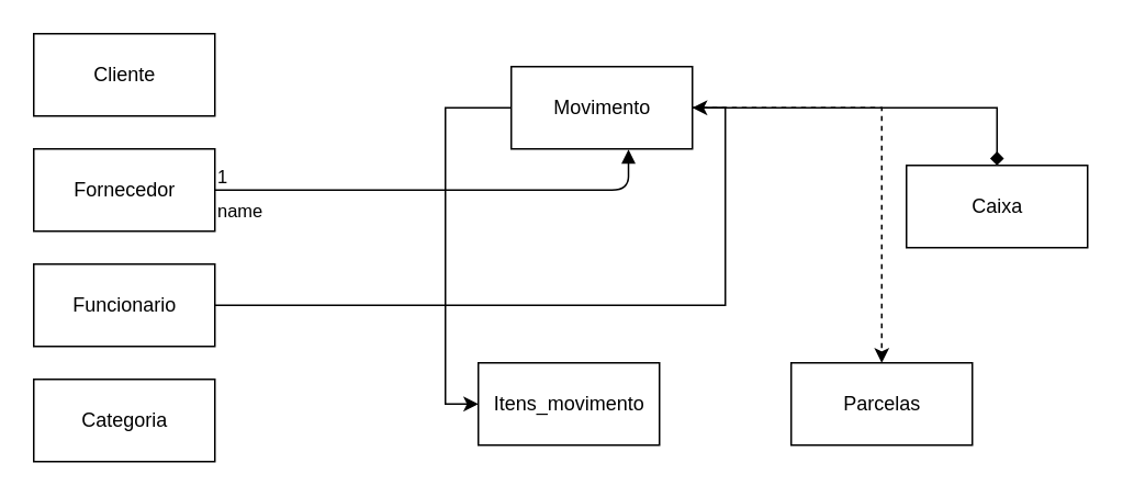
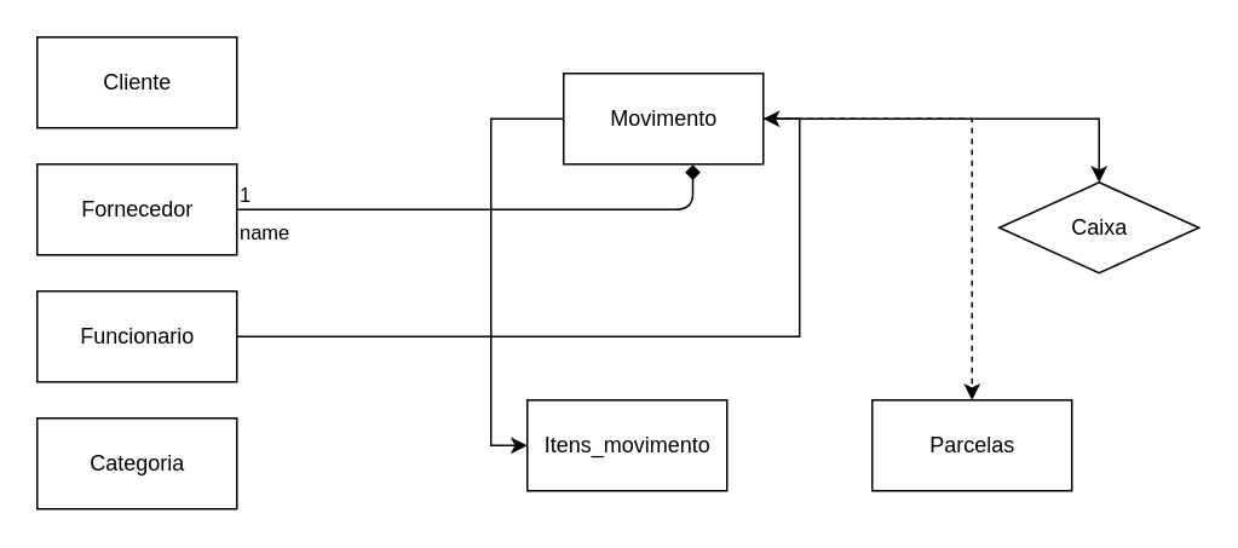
  <mxCell id="0" />
  <mxCell id="1" parent="0" />
  <mxCell id="2" value="Cliente" style="html=1;" vertex="1" parent="1"><mxGeometry x="20" y="20" width="110" height="50" as="geometry" /></mxCell>
  <mxCell id="3" value="Fornecedor" style="html=1;" vertex="1" parent="1"><mxGeometry x="20" y="90" width="110" height="50" as="geometry" /></mxCell>
  <mxCell id="4" style="edgeStyle=orthogonalEdgeStyle;rounded=0;orthogonalLoop=1;jettySize=auto;html=1;entryX=1;entryY=0.5;entryDx=0;entryDy=0;" edge="1" parent="1" source="5" target="10"><mxGeometry relative="1" as="geometry" /></mxCell>
  <mxCell id="5" value="Funcionario" style="html=1;" vertex="1" parent="1"><mxGeometry x="20" y="160" width="110" height="50" as="geometry" /></mxCell>
  <mxCell id="6" value="Categoria" style="html=1;" vertex="1" parent="1"><mxGeometry x="20" y="230" width="110" height="50" as="geometry" /></mxCell>
- <mxCell id="7" style="edgeStyle=orthogonalEdgeStyle;rounded=0;orthogonalLoop=1;jettySize=auto;html=1;endArrow=diamond;" edge="1" parent="1" source="10" target="13"><mxGeometry relative="1" as="geometry" /></mxCell>
+ <mxCell id="7" style="edgeStyle=orthogonalEdgeStyle;rounded=0;orthogonalLoop=1;jettySize=auto;html=1;" edge="1" parent="1" source="10" target="13"><mxGeometry relative="1" as="geometry" /></mxCell>
  <mxCell id="8" style="edgeStyle=orthogonalEdgeStyle;rounded=0;orthogonalLoop=1;jettySize=auto;html=1;entryX=0;entryY=0.5;entryDx=0;entryDy=0;exitX=0;exitY=0.5;exitDx=0;exitDy=0;" edge="1" parent="1" source="10" target="14"><mxGeometry relative="1" as="geometry" /></mxCell>
  <mxCell id="9" style="edgeStyle=orthogonalEdgeStyle;rounded=0;orthogonalLoop=1;jettySize=auto;html=1;entryX=0.5;entryY=0;entryDx=0;entryDy=0;dashed=1;" edge="1" parent="1" source="10" target="15"><mxGeometry relative="1" as="geometry" /></mxCell>
  <mxCell id="10" value="Movimento" style="html=1;" vertex="1" parent="1"><mxGeometry x="310" y="40" width="110" height="50" as="geometry" /></mxCell>
- <mxCell id="11" value="name" style="endArrow=block;endFill=1;html=1;edgeStyle=orthogonalEdgeStyle;align=left;verticalAlign=top;exitX=1;exitY=0.5;exitDx=0;exitDy=0;entryX=0.647;entryY=1.007;entryDx=0;entryDy=0;entryPerimeter=0;" edge="1" parent="1" source="3" target="10"><mxGeometry x="-1" relative="1" as="geometry"><mxPoint x="270" y="210" as="sourcePoint" /><mxPoint x="430" y="210" as="targetPoint" /></mxGeometry></mxCell>
+ <mxCell id="11" value="name" style="endArrow=diamond;endFill=1;html=1;edgeStyle=orthogonalEdgeStyle;align=left;verticalAlign=top;exitX=1;exitY=0.5;exitDx=0;exitDy=0;entryX=0.647;entryY=1.007;entryDx=0;entryDy=0;entryPerimeter=0;" edge="1" parent="1" source="3" target="10"><mxGeometry x="-1" relative="1" as="geometry"><mxPoint x="270" y="210" as="sourcePoint" /><mxPoint x="430" y="210" as="targetPoint" /></mxGeometry></mxCell>
  <mxCell id="12" value="1" style="edgeLabel;resizable=0;html=1;align=left;verticalAlign=bottom;" connectable="0" vertex="1" parent="11"><mxGeometry x="-1" relative="1" as="geometry" /></mxCell>
- <mxCell id="13" value="Caixa&lt;br&gt;" style="html=1;" vertex="1" parent="1"><mxGeometry x="550" y="100" width="110" height="50" as="geometry" /></mxCell>
+ <mxCell id="13" value="Caixa&lt;br&gt;" style="rhombus;html=1;" vertex="1" parent="1"><mxGeometry x="550" y="100" width="110" height="50" as="geometry" /></mxCell>
  <mxCell id="14" value="Itens_movimento" style="html=1;" vertex="1" parent="1"><mxGeometry x="290" y="220" width="110" height="50" as="geometry" /></mxCell>
  <mxCell id="15" value="Parcelas" style="html=1;" vertex="1" parent="1"><mxGeometry x="480" y="220" width="110" height="50" as="geometry" /></mxCell>
